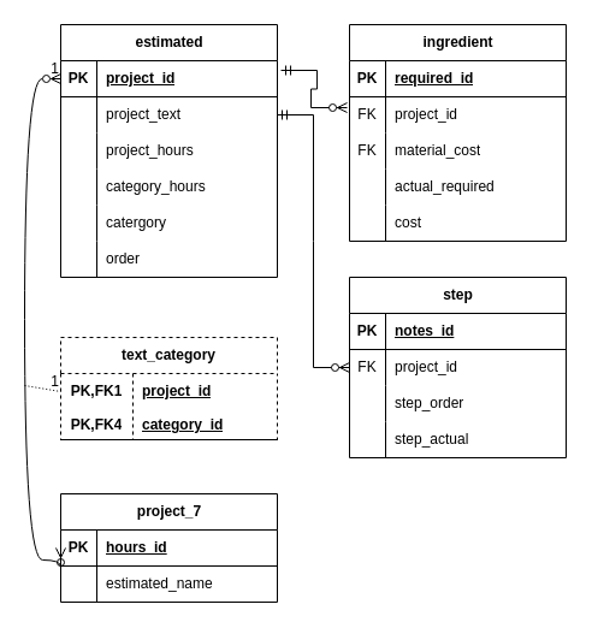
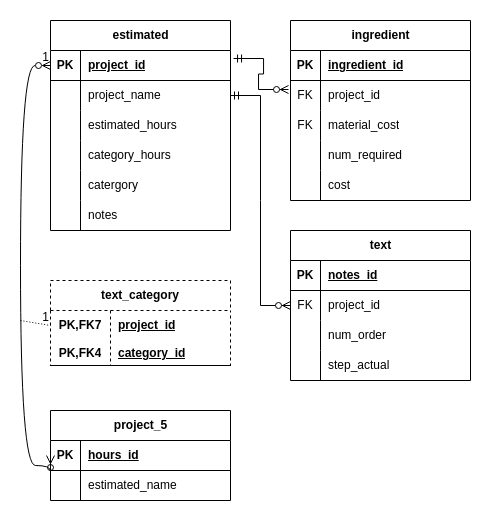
  <mxCell id="0" />
  <mxCell id="1" parent="0" />
  <mxCell id="2" value="estimated" style="shape=table;startSize=30;container=1;collapsible=1;childLayout=tableLayout;fixedRows=1;rowLines=0;fontStyle=1;align=center;resizeLast=1;html=1;" parent="1" vertex="1"><mxGeometry x="50" y="20" width="180" height="210" as="geometry" /></mxCell>
  <mxCell id="3" value="" style="shape=tableRow;horizontal=0;startSize=0;swimlaneHead=0;swimlaneBody=0;fillColor=none;collapsible=0;dropTarget=0;points=[[0,0.5],[1,0.5]];portConstraint=eastwest;top=0;left=0;right=0;bottom=1;" parent="2" vertex="1"><mxGeometry y="30" width="180" height="30" as="geometry" /></mxCell>
  <mxCell id="4" value="PK" style="shape=partialRectangle;connectable=0;fillColor=none;top=0;left=0;bottom=0;right=0;fontStyle=1;overflow=hidden;whiteSpace=wrap;html=1;" parent="3" vertex="1"><mxGeometry width="30" height="30" as="geometry"><mxRectangle width="30" height="30" as="alternateBounds" /></mxGeometry></mxCell>
  <mxCell id="5" value="project_id" style="shape=partialRectangle;connectable=0;fillColor=none;top=0;left=0;bottom=0;right=0;align=left;spacingLeft=6;fontStyle=5;overflow=hidden;whiteSpace=wrap;html=1;" parent="3" vertex="1"><mxGeometry x="30" width="150" height="30" as="geometry"><mxRectangle width="150" height="30" as="alternateBounds" /></mxGeometry></mxCell>
  <mxCell id="6" value="" style="shape=tableRow;horizontal=0;startSize=0;swimlaneHead=0;swimlaneBody=0;fillColor=none;collapsible=0;dropTarget=0;points=[[0,0.5],[1,0.5]];portConstraint=eastwest;top=0;left=0;right=0;bottom=0;" parent="2" vertex="1"><mxGeometry y="60" width="180" height="30" as="geometry" /></mxCell>
  <mxCell id="7" value="" style="shape=partialRectangle;connectable=0;fillColor=none;top=0;left=0;bottom=0;right=0;editable=1;overflow=hidden;whiteSpace=wrap;html=1;" parent="6" vertex="1"><mxGeometry width="30" height="30" as="geometry"><mxRectangle width="30" height="30" as="alternateBounds" /></mxGeometry></mxCell>
- <mxCell id="8" value="project_text" style="shape=partialRectangle;connectable=0;fillColor=none;top=0;left=0;bottom=0;right=0;align=left;spacingLeft=6;overflow=hidden;whiteSpace=wrap;html=1;" parent="6" vertex="1"><mxGeometry x="30" width="150" height="30" as="geometry"><mxRectangle width="150" height="30" as="alternateBounds" /></mxGeometry></mxCell>
+ <mxCell id="8" value="project_name" style="shape=partialRectangle;connectable=0;fillColor=none;top=0;left=0;bottom=0;right=0;align=left;spacingLeft=6;overflow=hidden;whiteSpace=wrap;html=1;" parent="6" vertex="1"><mxGeometry x="30" width="150" height="30" as="geometry"><mxRectangle width="150" height="30" as="alternateBounds" /></mxGeometry></mxCell>
  <mxCell id="9" value="" style="shape=tableRow;horizontal=0;startSize=0;swimlaneHead=0;swimlaneBody=0;fillColor=none;collapsible=0;dropTarget=0;points=[[0,0.5],[1,0.5]];portConstraint=eastwest;top=0;left=0;right=0;bottom=0;" parent="2" vertex="1"><mxGeometry y="90" width="180" height="30" as="geometry" /></mxCell>
  <mxCell id="10" value="" style="shape=partialRectangle;connectable=0;fillColor=none;top=0;left=0;bottom=0;right=0;editable=1;overflow=hidden;whiteSpace=wrap;html=1;" parent="9" vertex="1"><mxGeometry width="30" height="30" as="geometry"><mxRectangle width="30" height="30" as="alternateBounds" /></mxGeometry></mxCell>
- <mxCell id="11" value="project_hours" style="shape=partialRectangle;connectable=0;fillColor=none;top=0;left=0;bottom=0;right=0;align=left;spacingLeft=6;overflow=hidden;whiteSpace=wrap;html=1;" parent="9" vertex="1"><mxGeometry x="30" width="150" height="30" as="geometry"><mxRectangle width="150" height="30" as="alternateBounds" /></mxGeometry></mxCell>
+ <mxCell id="11" value="estimated_hours" style="shape=partialRectangle;connectable=0;fillColor=none;top=0;left=0;bottom=0;right=0;align=left;spacingLeft=6;overflow=hidden;whiteSpace=wrap;html=1;" parent="9" vertex="1"><mxGeometry x="30" width="150" height="30" as="geometry"><mxRectangle width="150" height="30" as="alternateBounds" /></mxGeometry></mxCell>
  <mxCell id="12" value="" style="shape=tableRow;horizontal=0;startSize=0;swimlaneHead=0;swimlaneBody=0;fillColor=none;collapsible=0;dropTarget=0;points=[[0,0.5],[1,0.5]];portConstraint=eastwest;top=0;left=0;right=0;bottom=0;" parent="2" vertex="1"><mxGeometry y="120" width="180" height="30" as="geometry" /></mxCell>
  <mxCell id="13" value="" style="shape=partialRectangle;connectable=0;fillColor=none;top=0;left=0;bottom=0;right=0;editable=1;overflow=hidden;whiteSpace=wrap;html=1;" parent="12" vertex="1"><mxGeometry width="30" height="30" as="geometry"><mxRectangle width="30" height="30" as="alternateBounds" /></mxGeometry></mxCell>
  <mxCell id="14" value="category_hours" style="shape=partialRectangle;connectable=0;fillColor=none;top=0;left=0;bottom=0;right=0;align=left;spacingLeft=6;overflow=hidden;whiteSpace=wrap;html=1;" parent="12" vertex="1"><mxGeometry x="30" width="150" height="30" as="geometry"><mxRectangle width="150" height="30" as="alternateBounds" /></mxGeometry></mxCell>
  <mxCell id="15" style="shape=tableRow;horizontal=0;startSize=0;swimlaneHead=0;swimlaneBody=0;fillColor=none;collapsible=0;dropTarget=0;points=[[0,0.5],[1,0.5]];portConstraint=eastwest;top=0;left=0;right=0;bottom=0;" parent="2" vertex="1"><mxGeometry y="150" width="180" height="30" as="geometry" /></mxCell>
  <mxCell id="16" style="shape=partialRectangle;connectable=0;fillColor=none;top=0;left=0;bottom=0;right=0;editable=1;overflow=hidden;whiteSpace=wrap;html=1;" parent="15" vertex="1"><mxGeometry width="30" height="30" as="geometry"><mxRectangle width="30" height="30" as="alternateBounds" /></mxGeometry></mxCell>
  <mxCell id="17" value="catergory" style="shape=partialRectangle;connectable=0;fillColor=none;top=0;left=0;bottom=0;right=0;align=left;spacingLeft=6;overflow=hidden;whiteSpace=wrap;html=1;" parent="15" vertex="1"><mxGeometry x="30" width="150" height="30" as="geometry"><mxRectangle width="150" height="30" as="alternateBounds" /></mxGeometry></mxCell>
  <mxCell id="18" style="shape=tableRow;horizontal=0;startSize=0;swimlaneHead=0;swimlaneBody=0;fillColor=none;collapsible=0;dropTarget=0;points=[[0,0.5],[1,0.5]];portConstraint=eastwest;top=0;left=0;right=0;bottom=0;" parent="2" vertex="1"><mxGeometry y="180" width="180" height="30" as="geometry" /></mxCell>
  <mxCell id="19" style="shape=partialRectangle;connectable=0;fillColor=none;top=0;left=0;bottom=0;right=0;editable=1;overflow=hidden;whiteSpace=wrap;html=1;" parent="18" vertex="1"><mxGeometry width="30" height="30" as="geometry"><mxRectangle width="30" height="30" as="alternateBounds" /></mxGeometry></mxCell>
- <mxCell id="20" value="order" style="shape=partialRectangle;connectable=0;fillColor=none;top=0;left=0;bottom=0;right=0;align=left;spacingLeft=6;overflow=hidden;whiteSpace=wrap;html=1;" parent="18" vertex="1"><mxGeometry x="30" width="150" height="30" as="geometry"><mxRectangle width="150" height="30" as="alternateBounds" /></mxGeometry></mxCell>
+ <mxCell id="20" value="notes" style="shape=partialRectangle;connectable=0;fillColor=none;top=0;left=0;bottom=0;right=0;align=left;spacingLeft=6;overflow=hidden;whiteSpace=wrap;html=1;" parent="18" vertex="1"><mxGeometry x="30" width="150" height="30" as="geometry"><mxRectangle width="150" height="30" as="alternateBounds" /></mxGeometry></mxCell>
  <mxCell id="21" value="ingredient" style="shape=table;startSize=30;container=1;collapsible=1;childLayout=tableLayout;fixedRows=1;rowLines=0;fontStyle=1;align=center;resizeLast=1;html=1;" parent="1" vertex="1"><mxGeometry x="290" y="20" width="180" height="180" as="geometry" /></mxCell>
  <mxCell id="22" value="" style="shape=tableRow;horizontal=0;startSize=0;swimlaneHead=0;swimlaneBody=0;fillColor=none;collapsible=0;dropTarget=0;points=[[0,0.5],[1,0.5]];portConstraint=eastwest;top=0;left=0;right=0;bottom=1;" parent="21" vertex="1"><mxGeometry y="30" width="180" height="30" as="geometry" /></mxCell>
  <mxCell id="23" value="PK" style="shape=partialRectangle;connectable=0;fillColor=none;top=0;left=0;bottom=0;right=0;fontStyle=1;overflow=hidden;whiteSpace=wrap;html=1;" parent="22" vertex="1"><mxGeometry width="30" height="30" as="geometry"><mxRectangle width="30" height="30" as="alternateBounds" /></mxGeometry></mxCell>
- <mxCell id="24" value="required_id" style="shape=partialRectangle;connectable=0;fillColor=none;top=0;left=0;bottom=0;right=0;align=left;spacingLeft=6;fontStyle=5;overflow=hidden;whiteSpace=wrap;html=1;" parent="22" vertex="1"><mxGeometry x="30" width="150" height="30" as="geometry"><mxRectangle width="150" height="30" as="alternateBounds" /></mxGeometry></mxCell>
+ <mxCell id="24" value="ingredient_id" style="shape=partialRectangle;connectable=0;fillColor=none;top=0;left=0;bottom=0;right=0;align=left;spacingLeft=6;fontStyle=5;overflow=hidden;whiteSpace=wrap;html=1;" parent="22" vertex="1"><mxGeometry x="30" width="150" height="30" as="geometry"><mxRectangle width="150" height="30" as="alternateBounds" /></mxGeometry></mxCell>
  <mxCell id="25" value="" style="shape=tableRow;horizontal=0;startSize=0;swimlaneHead=0;swimlaneBody=0;fillColor=none;collapsible=0;dropTarget=0;points=[[0,0.5],[1,0.5]];portConstraint=eastwest;top=0;left=0;right=0;bottom=0;" parent="21" vertex="1"><mxGeometry y="60" width="180" height="30" as="geometry" /></mxCell>
  <mxCell id="26" value="FK" style="shape=partialRectangle;connectable=0;fillColor=none;top=0;left=0;bottom=0;right=0;editable=1;overflow=hidden;whiteSpace=wrap;html=1;" parent="25" vertex="1"><mxGeometry width="30" height="30" as="geometry"><mxRectangle width="30" height="30" as="alternateBounds" /></mxGeometry></mxCell>
  <mxCell id="27" value="project_id" style="shape=partialRectangle;connectable=0;fillColor=none;top=0;left=0;bottom=0;right=0;align=left;spacingLeft=6;overflow=hidden;whiteSpace=wrap;html=1;" parent="25" vertex="1"><mxGeometry x="30" width="150" height="30" as="geometry"><mxRectangle width="150" height="30" as="alternateBounds" /></mxGeometry></mxCell>
  <mxCell id="28" value="" style="shape=tableRow;horizontal=0;startSize=0;swimlaneHead=0;swimlaneBody=0;fillColor=none;collapsible=0;dropTarget=0;points=[[0,0.5],[1,0.5]];portConstraint=eastwest;top=0;left=0;right=0;bottom=0;" parent="21" vertex="1"><mxGeometry y="90" width="180" height="30" as="geometry" /></mxCell>
  <mxCell id="29" value="FK" style="shape=partialRectangle;connectable=0;fillColor=none;top=0;left=0;bottom=0;right=0;editable=1;overflow=hidden;whiteSpace=wrap;html=1;" parent="28" vertex="1"><mxGeometry width="30" height="30" as="geometry"><mxRectangle width="30" height="30" as="alternateBounds" /></mxGeometry></mxCell>
  <mxCell id="30" value="material_cost" style="shape=partialRectangle;connectable=0;fillColor=none;top=0;left=0;bottom=0;right=0;align=left;spacingLeft=6;overflow=hidden;whiteSpace=wrap;html=1;" parent="28" vertex="1"><mxGeometry x="30" width="150" height="30" as="geometry"><mxRectangle width="150" height="30" as="alternateBounds" /></mxGeometry></mxCell>
  <mxCell id="31" value="" style="shape=tableRow;horizontal=0;startSize=0;swimlaneHead=0;swimlaneBody=0;fillColor=none;collapsible=0;dropTarget=0;points=[[0,0.5],[1,0.5]];portConstraint=eastwest;top=0;left=0;right=0;bottom=0;" parent="21" vertex="1"><mxGeometry y="120" width="180" height="30" as="geometry" /></mxCell>
  <mxCell id="32" value="" style="shape=partialRectangle;connectable=0;fillColor=none;top=0;left=0;bottom=0;right=0;editable=1;overflow=hidden;whiteSpace=wrap;html=1;" parent="31" vertex="1"><mxGeometry width="30" height="30" as="geometry"><mxRectangle width="30" height="30" as="alternateBounds" /></mxGeometry></mxCell>
- <mxCell id="33" value="actual_required" style="shape=partialRectangle;connectable=0;fillColor=none;top=0;left=0;bottom=0;right=0;align=left;spacingLeft=6;overflow=hidden;whiteSpace=wrap;html=1;" parent="31" vertex="1"><mxGeometry x="30" width="150" height="30" as="geometry"><mxRectangle width="150" height="30" as="alternateBounds" /></mxGeometry></mxCell>
+ <mxCell id="33" value="num_required" style="shape=partialRectangle;connectable=0;fillColor=none;top=0;left=0;bottom=0;right=0;align=left;spacingLeft=6;overflow=hidden;whiteSpace=wrap;html=1;" parent="31" vertex="1"><mxGeometry x="30" width="150" height="30" as="geometry"><mxRectangle width="150" height="30" as="alternateBounds" /></mxGeometry></mxCell>
  <mxCell id="34" style="shape=tableRow;horizontal=0;startSize=0;swimlaneHead=0;swimlaneBody=0;fillColor=none;collapsible=0;dropTarget=0;points=[[0,0.5],[1,0.5]];portConstraint=eastwest;top=0;left=0;right=0;bottom=0;" parent="21" vertex="1"><mxGeometry y="150" width="180" height="30" as="geometry" /></mxCell>
  <mxCell id="35" style="shape=partialRectangle;connectable=0;fillColor=none;top=0;left=0;bottom=0;right=0;editable=1;overflow=hidden;whiteSpace=wrap;html=1;" parent="34" vertex="1"><mxGeometry width="30" height="30" as="geometry"><mxRectangle width="30" height="30" as="alternateBounds" /></mxGeometry></mxCell>
  <mxCell id="36" value="cost" style="shape=partialRectangle;connectable=0;fillColor=none;top=0;left=0;bottom=0;right=0;align=left;spacingLeft=6;overflow=hidden;whiteSpace=wrap;html=1;" parent="34" vertex="1"><mxGeometry x="30" width="150" height="30" as="geometry"><mxRectangle width="150" height="30" as="alternateBounds" /></mxGeometry></mxCell>
- <mxCell id="37" value="step" style="shape=table;startSize=30;container=1;collapsible=1;childLayout=tableLayout;fixedRows=1;rowLines=0;fontStyle=1;align=center;resizeLast=1;html=1;" parent="1" vertex="1"><mxGeometry x="290" y="230" width="180" height="150" as="geometry" /></mxCell>
+ <mxCell id="37" value="text" style="shape=table;startSize=30;container=1;collapsible=1;childLayout=tableLayout;fixedRows=1;rowLines=0;fontStyle=1;align=center;resizeLast=1;html=1;" parent="1" vertex="1"><mxGeometry x="290" y="230" width="180" height="150" as="geometry" /></mxCell>
  <mxCell id="38" value="" style="shape=tableRow;horizontal=0;startSize=0;swimlaneHead=0;swimlaneBody=0;fillColor=none;collapsible=0;dropTarget=0;points=[[0,0.5],[1,0.5]];portConstraint=eastwest;top=0;left=0;right=0;bottom=1;" parent="37" vertex="1"><mxGeometry y="30" width="180" height="30" as="geometry" /></mxCell>
  <mxCell id="39" value="PK" style="shape=partialRectangle;connectable=0;fillColor=none;top=0;left=0;bottom=0;right=0;fontStyle=1;overflow=hidden;whiteSpace=wrap;html=1;" parent="38" vertex="1"><mxGeometry width="30" height="30" as="geometry"><mxRectangle width="30" height="30" as="alternateBounds" /></mxGeometry></mxCell>
  <mxCell id="40" value="notes_id&lt;span style=&quot;white-space: pre;&quot;&gt;&#09;&lt;/span&gt;&lt;br&gt;" style="shape=partialRectangle;connectable=0;fillColor=none;top=0;left=0;bottom=0;right=0;align=left;spacingLeft=6;fontStyle=5;overflow=hidden;whiteSpace=wrap;html=1;" parent="38" vertex="1"><mxGeometry x="30" width="150" height="30" as="geometry"><mxRectangle width="150" height="30" as="alternateBounds" /></mxGeometry></mxCell>
  <mxCell id="41" value="" style="shape=tableRow;horizontal=0;startSize=0;swimlaneHead=0;swimlaneBody=0;fillColor=none;collapsible=0;dropTarget=0;points=[[0,0.5],[1,0.5]];portConstraint=eastwest;top=0;left=0;right=0;bottom=0;" parent="37" vertex="1"><mxGeometry y="60" width="180" height="30" as="geometry" /></mxCell>
  <mxCell id="42" value="FK" style="shape=partialRectangle;connectable=0;fillColor=none;top=0;left=0;bottom=0;right=0;editable=1;overflow=hidden;whiteSpace=wrap;html=1;" parent="41" vertex="1"><mxGeometry width="30" height="30" as="geometry"><mxRectangle width="30" height="30" as="alternateBounds" /></mxGeometry></mxCell>
  <mxCell id="43" value="project_id" style="shape=partialRectangle;connectable=0;fillColor=none;top=0;left=0;bottom=0;right=0;align=left;spacingLeft=6;overflow=hidden;whiteSpace=wrap;html=1;" parent="41" vertex="1"><mxGeometry x="30" width="150" height="30" as="geometry"><mxRectangle width="150" height="30" as="alternateBounds" /></mxGeometry></mxCell>
  <mxCell id="44" value="" style="shape=tableRow;horizontal=0;startSize=0;swimlaneHead=0;swimlaneBody=0;fillColor=none;collapsible=0;dropTarget=0;points=[[0,0.5],[1,0.5]];portConstraint=eastwest;top=0;left=0;right=0;bottom=0;" parent="37" vertex="1"><mxGeometry y="90" width="180" height="30" as="geometry" /></mxCell>
  <mxCell id="45" value="" style="shape=partialRectangle;connectable=0;fillColor=none;top=0;left=0;bottom=0;right=0;editable=1;overflow=hidden;whiteSpace=wrap;html=1;" parent="44" vertex="1"><mxGeometry width="30" height="30" as="geometry"><mxRectangle width="30" height="30" as="alternateBounds" /></mxGeometry></mxCell>
- <mxCell id="46" value="step_order" style="shape=partialRectangle;connectable=0;fillColor=none;top=0;left=0;bottom=0;right=0;align=left;spacingLeft=6;overflow=hidden;whiteSpace=wrap;html=1;" parent="44" vertex="1"><mxGeometry x="30" width="150" height="30" as="geometry"><mxRectangle width="150" height="30" as="alternateBounds" /></mxGeometry></mxCell>
+ <mxCell id="46" value="num_order" style="shape=partialRectangle;connectable=0;fillColor=none;top=0;left=0;bottom=0;right=0;align=left;spacingLeft=6;overflow=hidden;whiteSpace=wrap;html=1;" parent="44" vertex="1"><mxGeometry x="30" width="150" height="30" as="geometry"><mxRectangle width="150" height="30" as="alternateBounds" /></mxGeometry></mxCell>
  <mxCell id="47" value="" style="shape=tableRow;horizontal=0;startSize=0;swimlaneHead=0;swimlaneBody=0;fillColor=none;collapsible=0;dropTarget=0;points=[[0,0.5],[1,0.5]];portConstraint=eastwest;top=0;left=0;right=0;bottom=0;" parent="37" vertex="1"><mxGeometry y="120" width="180" height="30" as="geometry" /></mxCell>
  <mxCell id="48" value="" style="shape=partialRectangle;connectable=0;fillColor=none;top=0;left=0;bottom=0;right=0;editable=1;overflow=hidden;whiteSpace=wrap;html=1;" parent="47" vertex="1"><mxGeometry width="30" height="30" as="geometry"><mxRectangle width="30" height="30" as="alternateBounds" /></mxGeometry></mxCell>
  <mxCell id="49" value="step_actual" style="shape=partialRectangle;connectable=0;fillColor=none;top=0;left=0;bottom=0;right=0;align=left;spacingLeft=6;overflow=hidden;whiteSpace=wrap;html=1;" parent="47" vertex="1"><mxGeometry x="30" width="150" height="30" as="geometry"><mxRectangle width="150" height="30" as="alternateBounds" /></mxGeometry></mxCell>
- <mxCell id="50" value="project_7" style="shape=table;startSize=30;container=1;collapsible=1;childLayout=tableLayout;fixedRows=1;rowLines=0;fontStyle=1;align=center;resizeLast=1;html=1;" parent="1" vertex="1"><mxGeometry x="50" y="410" width="180" height="90" as="geometry" /></mxCell>
+ <mxCell id="50" value="project_5" style="shape=table;startSize=30;container=1;collapsible=1;childLayout=tableLayout;fixedRows=1;rowLines=0;fontStyle=1;align=center;resizeLast=1;html=1;" parent="1" vertex="1"><mxGeometry x="50" y="410" width="180" height="90" as="geometry" /></mxCell>
  <mxCell id="51" value="" style="shape=tableRow;horizontal=0;startSize=0;swimlaneHead=0;swimlaneBody=0;fillColor=none;collapsible=0;dropTarget=0;points=[[0,0.5],[1,0.5]];portConstraint=eastwest;top=0;left=0;right=0;bottom=1;" parent="50" vertex="1"><mxGeometry y="30" width="180" height="30" as="geometry" /></mxCell>
  <mxCell id="52" value="PK" style="shape=partialRectangle;connectable=0;fillColor=none;top=0;left=0;bottom=0;right=0;fontStyle=1;overflow=hidden;whiteSpace=wrap;html=1;" parent="51" vertex="1"><mxGeometry width="30" height="30" as="geometry"><mxRectangle width="30" height="30" as="alternateBounds" /></mxGeometry></mxCell>
  <mxCell id="53" value="hours_id" style="shape=partialRectangle;connectable=0;fillColor=none;top=0;left=0;bottom=0;right=0;align=left;spacingLeft=6;fontStyle=5;overflow=hidden;whiteSpace=wrap;html=1;" parent="51" vertex="1"><mxGeometry x="30" width="150" height="30" as="geometry"><mxRectangle width="150" height="30" as="alternateBounds" /></mxGeometry></mxCell>
  <mxCell id="54" value="" style="shape=tableRow;horizontal=0;startSize=0;swimlaneHead=0;swimlaneBody=0;fillColor=none;collapsible=0;dropTarget=0;points=[[0,0.5],[1,0.5]];portConstraint=eastwest;top=0;left=0;right=0;bottom=0;" parent="50" vertex="1"><mxGeometry y="60" width="180" height="30" as="geometry" /></mxCell>
  <mxCell id="55" value="" style="shape=partialRectangle;connectable=0;fillColor=none;top=0;left=0;bottom=0;right=0;editable=1;overflow=hidden;whiteSpace=wrap;html=1;" parent="54" vertex="1"><mxGeometry width="30" height="30" as="geometry"><mxRectangle width="30" height="30" as="alternateBounds" /></mxGeometry></mxCell>
  <mxCell id="56" value="estimated_name" style="shape=partialRectangle;connectable=0;fillColor=none;top=0;left=0;bottom=0;right=0;align=left;spacingLeft=6;overflow=hidden;whiteSpace=wrap;html=1;" parent="54" vertex="1"><mxGeometry x="30" width="150" height="30" as="geometry"><mxRectangle width="150" height="30" as="alternateBounds" /></mxGeometry></mxCell>
  <mxCell id="57" value="text_category" style="shape=table;startSize=30;container=1;collapsible=1;childLayout=tableLayout;fixedRows=1;rowLines=0;fontStyle=1;align=center;resizeLast=1;html=1;whiteSpace=wrap;dashed=1;" parent="1" vertex="1"><mxGeometry x="50" y="280" width="180" height="85" as="geometry" /></mxCell>
  <mxCell id="58" value="" style="shape=tableRow;horizontal=0;startSize=0;swimlaneHead=0;swimlaneBody=0;fillColor=none;collapsible=0;dropTarget=0;points=[[0,0.5],[1,0.5]];portConstraint=eastwest;top=0;left=0;right=0;bottom=0;html=1;" parent="57" vertex="1"><mxGeometry y="30" width="180" height="30" as="geometry" /></mxCell>
- <mxCell id="59" value="PK,FK1" style="shape=partialRectangle;connectable=0;fillColor=none;top=0;left=0;bottom=0;right=0;fontStyle=1;overflow=hidden;html=1;whiteSpace=wrap;" parent="58" vertex="1"><mxGeometry width="60" height="30" as="geometry"><mxRectangle width="60" height="30" as="alternateBounds" /></mxGeometry></mxCell>
+ <mxCell id="59" value="PK,FK7" style="shape=partialRectangle;connectable=0;fillColor=none;top=0;left=0;bottom=0;right=0;fontStyle=1;overflow=hidden;html=1;whiteSpace=wrap;" parent="58" vertex="1"><mxGeometry width="60" height="30" as="geometry"><mxRectangle width="60" height="30" as="alternateBounds" /></mxGeometry></mxCell>
  <mxCell id="60" value="project_id" style="shape=partialRectangle;connectable=0;fillColor=none;top=0;left=0;bottom=0;right=0;align=left;spacingLeft=6;fontStyle=5;overflow=hidden;html=1;whiteSpace=wrap;" parent="58" vertex="1"><mxGeometry x="60" width="120" height="30" as="geometry"><mxRectangle width="120" height="30" as="alternateBounds" /></mxGeometry></mxCell>
  <mxCell id="61" value="" style="shape=tableRow;horizontal=0;startSize=0;swimlaneHead=0;swimlaneBody=0;fillColor=none;collapsible=0;dropTarget=0;points=[[0,0.5],[1,0.5]];portConstraint=eastwest;top=0;left=0;right=0;bottom=1;html=1;" parent="57" vertex="1"><mxGeometry y="60" width="180" height="25" as="geometry" /></mxCell>
  <mxCell id="62" value="PK,FK4" style="shape=partialRectangle;connectable=0;fillColor=none;top=0;left=0;bottom=0;right=0;fontStyle=1;overflow=hidden;html=1;whiteSpace=wrap;" parent="61" vertex="1"><mxGeometry width="60" height="25" as="geometry"><mxRectangle width="60" height="25" as="alternateBounds" /></mxGeometry></mxCell>
  <mxCell id="63" value="category_id" style="shape=partialRectangle;connectable=0;fillColor=none;top=0;left=0;bottom=0;right=0;align=left;spacingLeft=6;fontStyle=5;overflow=hidden;html=1;whiteSpace=wrap;" parent="61" vertex="1"><mxGeometry x="60" width="120" height="25" as="geometry"><mxRectangle width="120" height="25" as="alternateBounds" /></mxGeometry></mxCell>
  <mxCell id="64" value="" style="endArrow=ERzeroToMany;html=1;rounded=0;entryX=0;entryY=0.5;entryDx=0;entryDy=0;exitX=0;exitY=0.5;exitDx=0;exitDy=0;edgeStyle=orthogonalEdgeStyle;curved=1;startArrow=ERzeroToMany;startFill=0;endFill=0;" parent="1" source="51" target="3" edge="1"><mxGeometry relative="1" as="geometry"><mxPoint x="370" y="250" as="sourcePoint" /><mxPoint x="530" y="250" as="targetPoint" /><Array as="points"><mxPoint x="20" y="465" /><mxPoint x="20" y="65" /></Array></mxGeometry></mxCell>
  <mxCell id="65" value="1" style="resizable=0;html=1;whiteSpace=wrap;align=right;verticalAlign=bottom;" parent="64" connectable="0" vertex="1"><mxGeometry x="1" relative="1" as="geometry" /></mxCell>
  <mxCell id="66" value="" style="endArrow=none;html=1;rounded=0;dashed=1;dashPattern=1 2;entryX=0;entryY=0.5;entryDx=0;entryDy=0;" parent="1" target="58" edge="1"><mxGeometry relative="1" as="geometry"><mxPoint x="20" y="320" as="sourcePoint" /><mxPoint x="740" y="280" as="targetPoint" /></mxGeometry></mxCell>
  <mxCell id="67" value="1" style="resizable=0;html=1;whiteSpace=wrap;align=right;verticalAlign=bottom;" parent="66" connectable="0" vertex="1"><mxGeometry x="1" relative="1" as="geometry" /></mxCell>
  <mxCell id="68" value="" style="edgeStyle=entityRelationEdgeStyle;fontSize=12;html=1;endArrow=ERzeroToMany;endFill=1;startArrow=ERmandOne;rounded=0;entryX=0;entryY=0.5;entryDx=0;entryDy=0;startFill=0;" parent="1" source="6" target="41" edge="1"><mxGeometry width="100" height="100" relative="1" as="geometry"><mxPoint x="400" y="380" as="sourcePoint" /><mxPoint x="500" y="280" as="targetPoint" /><Array as="points"><mxPoint x="250" y="200" /></Array></mxGeometry></mxCell>
  <mxCell id="69" value="" style="edgeStyle=entityRelationEdgeStyle;fontSize=12;html=1;endArrow=ERzeroToMany;endFill=1;startArrow=ERmandOne;rounded=0;exitX=1.017;exitY=0.267;exitDx=0;exitDy=0;exitPerimeter=0;startFill=0;entryX=-0.011;entryY=0.3;entryDx=0;entryDy=0;entryPerimeter=0;" parent="1" source="3" target="25" edge="1"><mxGeometry width="100" height="100" relative="1" as="geometry"><mxPoint x="400" y="380" as="sourcePoint" /><mxPoint x="300" y="90" as="targetPoint" /></mxGeometry></mxCell>
